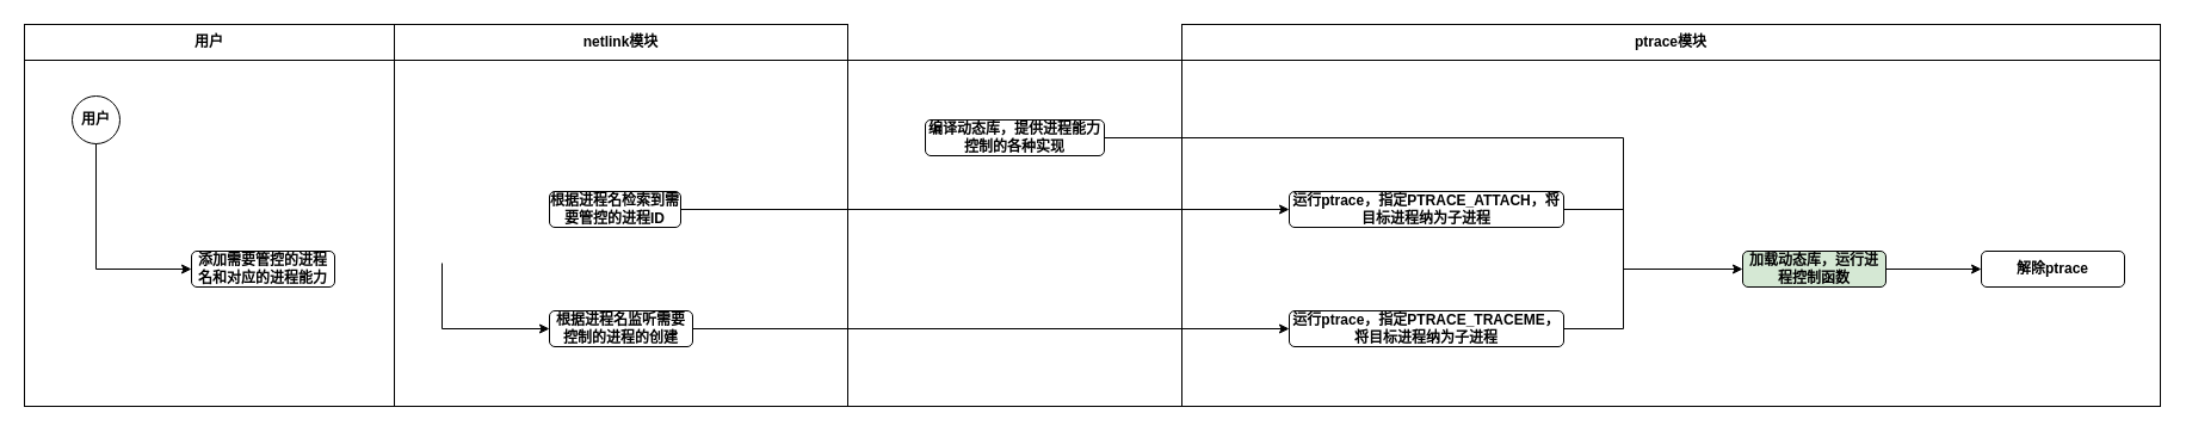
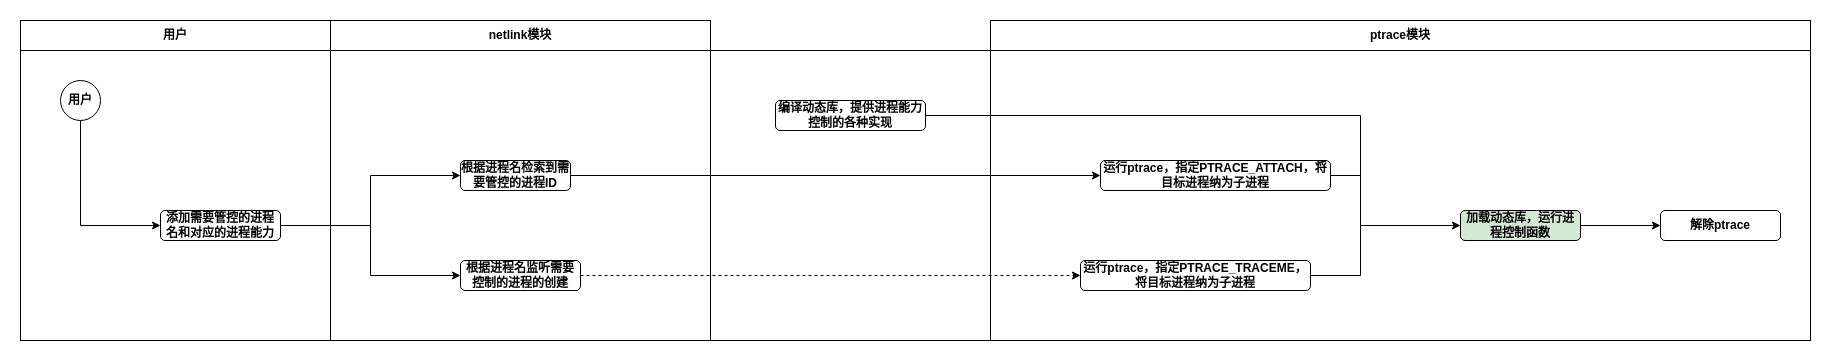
  <mxCell id="0" />
  <mxCell id="1" parent="0" />
  <mxCell id="2" value="netlink模块" style="rounded=0;whiteSpace=wrap;html=1;fontStyle=1" vertex="1" parent="1"><mxGeometry x="330" y="20" width="380" height="30" as="geometry" /></mxCell>
  <mxCell id="3" value="ptrace模块" style="rounded=0;whiteSpace=wrap;html=1;fontStyle=1" vertex="1" parent="1"><mxGeometry x="990" y="20" width="820" height="30" as="geometry" /></mxCell>
  <mxCell id="4" value="用户" style="rounded=0;whiteSpace=wrap;html=1;fontStyle=1" vertex="1" parent="1"><mxGeometry x="20" y="20" width="310" height="30" as="geometry" /></mxCell>
  <mxCell id="5" value="" style="rounded=0;whiteSpace=wrap;html=1;" vertex="1" parent="1"><mxGeometry x="20" y="50" width="310" height="290" as="geometry" /></mxCell>
  <mxCell id="6" value="用户" style="ellipse;whiteSpace=wrap;html=1;aspect=fixed;fontStyle=1" vertex="1" parent="1"><mxGeometry x="60" y="80" width="40" height="40" as="geometry" /></mxCell>
  <mxCell id="7" value="添加需要管控的进程名和对应的进程能力" style="rounded=1;whiteSpace=wrap;html=1;fontStyle=1" vertex="1" parent="1"><mxGeometry x="160" y="210" width="120" height="30" as="geometry" /></mxCell>
  <mxCell id="8" value="" style="endArrow=classic;html=1;exitX=0.5;exitY=1;exitDx=0;exitDy=0;entryX=0;entryY=0.5;entryDx=0;entryDy=0;rounded=0;" edge="1" parent="1" source="6" target="7"><mxGeometry width="50" height="50" relative="1" as="geometry"><mxPoint x="140" y="370" as="sourcePoint" /><mxPoint x="190" y="320" as="targetPoint" /><Array as="points"><mxPoint x="80" y="225" /></Array></mxGeometry></mxCell>
  <mxCell id="9" value="" style="rounded=0;whiteSpace=wrap;html=1;" vertex="1" parent="1"><mxGeometry x="330" y="50" width="380" height="290" as="geometry" /></mxCell>
  <mxCell id="10" value="" style="rounded=0;whiteSpace=wrap;html=1;" vertex="1" parent="1"><mxGeometry x="710" y="50" width="280" height="290" as="geometry" /></mxCell>
  <mxCell id="11" value="" style="rounded=0;whiteSpace=wrap;html=1;" vertex="1" parent="1"><mxGeometry x="990" y="50" width="820" height="290" as="geometry" /></mxCell>
  <mxCell id="12" value="根据进程名检索到需要管控的进程ID" style="rounded=1;whiteSpace=wrap;html=1;fontStyle=1" vertex="1" parent="1"><mxGeometry x="460" y="160" width="110" height="30" as="geometry" /></mxCell>
  <mxCell id="13" value="根据进程名监听需要控制的进程的创建" style="rounded=1;whiteSpace=wrap;html=1;fontStyle=1" vertex="1" parent="1"><mxGeometry x="460" y="260" width="120" height="30" as="geometry" /></mxCell>
- <mxCell id="14" value="运行ptrace，指定PTRACE_ATTACH，将目标进程纳为子进程" style="rounded=1;whiteSpace=wrap;html=1;fontStyle=1" vertex="1" parent="1"><mxGeometry x="1080" y="160" width="230" height="30" as="geometry" /></mxCell>
+ <mxCell id="14" value="运行ptrace，指定PTRACE_ATTACH，将目标进程纳为子进程" style="rounded=1;whiteSpace=wrap;html=1;fontStyle=1" vertex="1" parent="1"><mxGeometry x="1100" y="160" width="230" height="30" as="geometry" /></mxCell>
  <mxCell id="15" value="运行ptrace，指定PTRACE_TRACEME，将目标进程纳为子进程" style="rounded=1;whiteSpace=wrap;html=1;fontStyle=1" vertex="1" parent="1"><mxGeometry x="1080" y="260" width="230" height="30" as="geometry" /></mxCell>
  <mxCell id="16" value="加载动态库，运行进程控制函数" style="rounded=1;whiteSpace=wrap;html=1;fontStyle=1;fillColor=#d5e8d4;" vertex="1" parent="1"><mxGeometry x="1460" y="210" width="120" height="30" as="geometry" /></mxCell>
  <mxCell id="17" value="解除ptrace" style="rounded=1;whiteSpace=wrap;html=1;fontStyle=1" vertex="1" parent="1"><mxGeometry x="1660" y="210" width="120" height="30" as="geometry" /></mxCell>
  <mxCell id="18" value="" style="endArrow=classic;html=1;exitX=1;exitY=0.5;exitDx=0;exitDy=0;entryX=0;entryY=0.5;entryDx=0;entryDy=0;" edge="1" parent="1" source="12" target="14"><mxGeometry width="50" height="50" relative="1" as="geometry"><mxPoint x="780" y="400" as="sourcePoint" /><mxPoint x="830" y="350" as="targetPoint" /></mxGeometry></mxCell>
- <mxCell id="19" value="" style="endArrow=classic;html=1;exitX=1;exitY=0.5;exitDx=0;exitDy=0;entryX=0;entryY=0.5;entryDx=0;entryDy=0;" edge="1" parent="1" source="13" target="15"><mxGeometry width="50" height="50" relative="1" as="geometry"><mxPoint x="760" y="410" as="sourcePoint" /><mxPoint x="810" y="360" as="targetPoint" /></mxGeometry></mxCell>
+ <mxCell id="19" value="" style="endArrow=classic;html=1;exitX=1;exitY=0.5;exitDx=0;exitDy=0;entryX=0;entryY=0.5;entryDx=0;entryDy=0;dashed=1;" edge="1" parent="1" source="13" target="15"><mxGeometry width="50" height="50" relative="1" as="geometry"><mxPoint x="760" y="410" as="sourcePoint" /><mxPoint x="810" y="360" as="targetPoint" /></mxGeometry></mxCell>
  <mxCell id="20" value="" style="endArrow=classic;html=1;exitX=1;exitY=0.5;exitDx=0;exitDy=0;entryX=0;entryY=0.5;entryDx=0;entryDy=0;rounded=0;" edge="1" parent="1" source="14" target="16"><mxGeometry width="50" height="50" relative="1" as="geometry"><mxPoint x="1480" y="470" as="sourcePoint" /><mxPoint x="1530" y="420" as="targetPoint" /><Array as="points"><mxPoint x="1360" y="175" /><mxPoint x="1360" y="225" /></Array></mxGeometry></mxCell>
  <mxCell id="21" value="" style="endArrow=none;html=1;exitX=1;exitY=0.5;exitDx=0;exitDy=0;rounded=0;" edge="1" parent="1" source="15"><mxGeometry width="50" height="50" relative="1" as="geometry"><mxPoint x="1340" y="390" as="sourcePoint" /><mxPoint x="1360" y="220" as="targetPoint" /><Array as="points"><mxPoint x="1360" y="275" /></Array></mxGeometry></mxCell>
  <mxCell id="22" value="" style="endArrow=none;html=1;exitX=1;exitY=0.5;exitDx=0;exitDy=0;rounded=0;" edge="1" parent="1" source="26"><mxGeometry width="50" height="50" relative="1" as="geometry"><mxPoint x="1160" y="130" as="sourcePoint" /><mxPoint x="1360" y="180" as="targetPoint" /><Array as="points"><mxPoint x="1360" y="115" /></Array></mxGeometry></mxCell>
  <mxCell id="23" value="" style="endArrow=classic;html=1;exitX=1;exitY=0.5;exitDx=0;exitDy=0;entryX=0;entryY=0.5;entryDx=0;entryDy=0;" edge="1" parent="1" source="16" target="17"><mxGeometry width="50" height="50" relative="1" as="geometry"><mxPoint x="1680" y="380" as="sourcePoint" /><mxPoint x="1730" y="330" as="targetPoint" /></mxGeometry></mxCell>
+ <mxCell id="24" value="" style="endArrow=classic;html=1;exitX=1;exitY=0.5;exitDx=0;exitDy=0;entryX=0;entryY=0.5;entryDx=0;entryDy=0;rounded=0;" edge="1" parent="1" source="7" target="12"><mxGeometry width="50" height="50" relative="1" as="geometry"><mxPoint x="340" y="270" as="sourcePoint" /><mxPoint x="390" y="220" as="targetPoint" /><Array as="points"><mxPoint x="370" y="225" /><mxPoint x="370" y="175" /></Array></mxGeometry></mxCell>
  <mxCell id="25" value="" style="endArrow=classic;html=1;entryX=0;entryY=0.5;entryDx=0;entryDy=0;rounded=0;" edge="1" parent="1" target="13"><mxGeometry width="50" height="50" relative="1" as="geometry"><mxPoint x="370" y="220" as="sourcePoint" /><mxPoint x="490" y="390" as="targetPoint" /><Array as="points"><mxPoint x="370" y="275" /></Array></mxGeometry></mxCell>
  <mxCell id="26" value="编译动态库，提供进程能力控制的各种实现" style="rounded=1;whiteSpace=wrap;html=1;fontStyle=1" vertex="1" parent="1"><mxGeometry x="775" y="100" width="150" height="30" as="geometry" /></mxCell>
